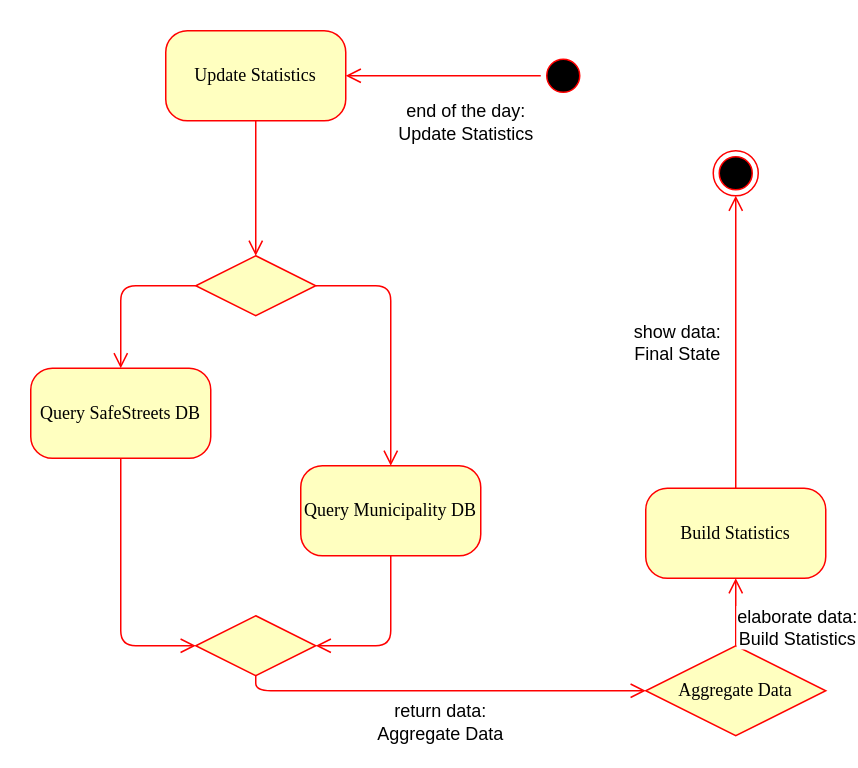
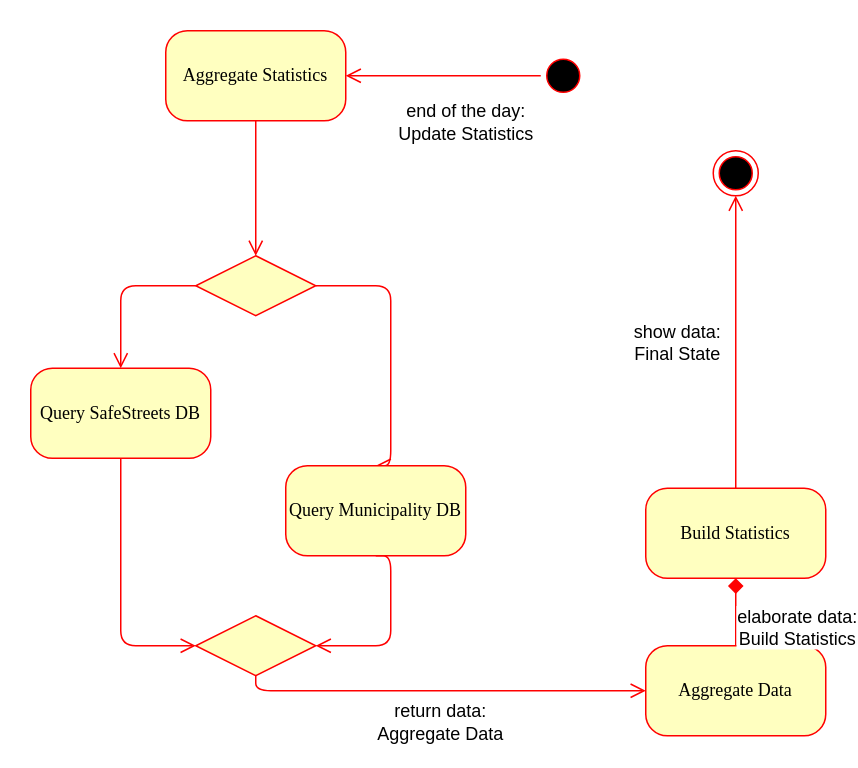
  <mxCell id="0" />
  <mxCell id="1" parent="0" />
  <mxCell id="2" value="" style="ellipse;html=1;shape=startState;fillColor=#000000;strokeColor=#ff0000;rounded=1;shadow=0;comic=0;labelBackgroundColor=none;fontFamily=Verdana;fontSize=12;fontColor=#000000;align=center;direction=south;" parent="1" vertex="1"><mxGeometry x="360" y="35" width="30" height="30" as="geometry" /></mxCell>
- <mxCell id="3" value="Update Statistics" style="rounded=1;whiteSpace=wrap;html=1;arcSize=24;fillColor=#ffffc0;strokeColor=#ff0000;shadow=0;comic=0;labelBackgroundColor=none;fontFamily=Verdana;fontSize=12;fontColor=#000000;align=center;" parent="1" vertex="1"><mxGeometry x="110" y="20" width="120" height="60" as="geometry" /></mxCell>
+ <mxCell id="3" value="Aggregate Statistics" style="rounded=1;whiteSpace=wrap;html=1;arcSize=24;fillColor=#ffffc0;strokeColor=#ff0000;shadow=0;comic=0;labelBackgroundColor=none;fontFamily=Verdana;fontSize=12;fontColor=#000000;align=center;" parent="1" vertex="1"><mxGeometry x="110" y="20" width="120" height="60" as="geometry" /></mxCell>
  <mxCell id="4" style="edgeStyle=orthogonalEdgeStyle;html=1;labelBackgroundColor=none;endArrow=open;endSize=8;strokeColor=#ff0000;fontFamily=Verdana;fontSize=12;align=left;" parent="1" source="2" target="3" edge="1"><mxGeometry relative="1" as="geometry" /></mxCell>
  <mxCell id="5" value="end of the day:&lt;br&gt;Update Statistics" style="text;html=1;resizable=0;points=[];align=center;verticalAlign=middle;labelBackgroundColor=#ffffff;" parent="4" vertex="1" connectable="0"><mxGeometry x="-0.25" y="2" relative="1" as="geometry"><mxPoint x="-2" y="28" as="offset" /></mxGeometry></mxCell>
  <mxCell id="6" value="" style="ellipse;html=1;shape=endState;fillColor=#000000;strokeColor=#ff0000;rounded=1;shadow=0;comic=0;labelBackgroundColor=none;fontFamily=Verdana;fontSize=12;fontColor=#000000;align=center;" parent="1" vertex="1"><mxGeometry x="475" y="100" width="30" height="30" as="geometry" /></mxCell>
  <mxCell id="7" value="" style="rhombus;whiteSpace=wrap;html=1;fillColor=#FFFFC0;strokeColor=#FF0000;" parent="1" vertex="1"><mxGeometry x="130" y="170" width="80" height="40" as="geometry" /></mxCell>
  <mxCell id="8" style="edgeStyle=elbowEdgeStyle;html=1;labelBackgroundColor=none;endArrow=open;endSize=8;strokeColor=#ff0000;fontFamily=Verdana;fontSize=12;align=left;exitX=0.25;exitY=1;" parent="1" edge="1"><mxGeometry relative="1" as="geometry"><mxPoint x="170" y="80" as="sourcePoint" /><mxPoint x="170" y="170" as="targetPoint" /></mxGeometry></mxCell>
  <mxCell id="9" style="edgeStyle=elbowEdgeStyle;html=1;labelBackgroundColor=none;endArrow=open;endSize=8;strokeColor=#ff0000;fontFamily=Verdana;fontSize=12;align=left;exitX=0;exitY=0.5;exitDx=0;exitDy=0;entryX=0.5;entryY=0;entryDx=0;entryDy=0;" parent="1" source="7" target="12" edge="1"><mxGeometry relative="1" as="geometry"><mxPoint x="60" y="190" as="sourcePoint" /><mxPoint x="80" y="290" as="targetPoint" /><Array as="points"><mxPoint x="80" y="260" /><mxPoint x="60" y="200" /></Array></mxGeometry></mxCell>
  <mxCell id="10" style="edgeStyle=elbowEdgeStyle;html=1;labelBackgroundColor=none;endArrow=open;endSize=8;strokeColor=#ff0000;fontFamily=Verdana;fontSize=12;align=left;exitX=1;exitY=0.5;exitDx=0;exitDy=0;entryX=0.5;entryY=0;entryDx=0;entryDy=0;" parent="1" source="7" target="11" edge="1"><mxGeometry relative="1" as="geometry"><mxPoint x="270" y="190" as="sourcePoint" /><mxPoint x="260" y="290" as="targetPoint" /><Array as="points"><mxPoint x="260" y="270" /><mxPoint x="270" y="200" /></Array></mxGeometry></mxCell>
- <mxCell id="11" value="Query Municipality DB" style="rounded=1;whiteSpace=wrap;html=1;arcSize=24;fillColor=#ffffc0;strokeColor=#ff0000;shadow=0;comic=0;labelBackgroundColor=none;fontFamily=Verdana;fontSize=12;fontColor=#000000;align=center;" parent="1" vertex="1"><mxGeometry x="200" y="310" width="120" height="60" as="geometry" /></mxCell>
+ <mxCell id="11" value="Query Municipality DB" style="rounded=1;whiteSpace=wrap;html=1;arcSize=24;fillColor=#ffffc0;strokeColor=#ff0000;shadow=0;comic=0;labelBackgroundColor=none;fontFamily=Verdana;fontSize=12;fontColor=#000000;align=center;" parent="1" vertex="1"><mxGeometry x="190" y="310" width="120" height="60" as="geometry" /></mxCell>
  <mxCell id="12" value="Query SafeStreets DB" style="rounded=1;whiteSpace=wrap;html=1;arcSize=24;fillColor=#ffffc0;strokeColor=#ff0000;shadow=0;comic=0;labelBackgroundColor=none;fontFamily=Verdana;fontSize=12;fontColor=#000000;align=center;" parent="1" vertex="1"><mxGeometry x="20" y="245" width="120" height="60" as="geometry" /></mxCell>
- <mxCell id="13" value="Aggregate Data" style="rhombus;whiteSpace=wrap;html=1;arcSize=24;fillColor=#ffffc0;strokeColor=#ff0000;shadow=0;comic=0;labelBackgroundColor=none;fontFamily=Verdana;fontSize=12;fontColor=#000000;align=center;" parent="1" vertex="1"><mxGeometry x="430" y="430" width="120" height="60" as="geometry" /></mxCell>
+ <mxCell id="13" value="Aggregate Data" style="rounded=1;whiteSpace=wrap;html=1;arcSize=24;fillColor=#ffffc0;strokeColor=#ff0000;shadow=0;comic=0;labelBackgroundColor=none;fontFamily=Verdana;fontSize=12;fontColor=#000000;align=center;" parent="1" vertex="1"><mxGeometry x="430" y="430" width="120" height="60" as="geometry" /></mxCell>
  <mxCell id="14" value="" style="rhombus;whiteSpace=wrap;html=1;fillColor=#FFFFC0;strokeColor=#FF0000;" parent="1" vertex="1"><mxGeometry x="130" y="410" width="80" height="40" as="geometry" /></mxCell>
  <mxCell id="15" style="edgeStyle=elbowEdgeStyle;html=1;labelBackgroundColor=none;endArrow=open;endSize=8;strokeColor=#ff0000;fontFamily=Verdana;fontSize=12;align=left;exitX=0.5;exitY=1;exitDx=0;exitDy=0;entryX=0;entryY=0.5;entryDx=0;entryDy=0;" parent="1" source="12" target="14" edge="1"><mxGeometry relative="1" as="geometry"><mxPoint x="79.5" y="370" as="sourcePoint" /><mxPoint x="150" y="420" as="targetPoint" /><Array as="points"><mxPoint x="80" y="420" /><mxPoint x="150" y="400" /></Array></mxGeometry></mxCell>
  <mxCell id="16" style="edgeStyle=elbowEdgeStyle;html=1;labelBackgroundColor=none;endArrow=open;endSize=8;strokeColor=#ff0000;fontFamily=Verdana;fontSize=12;align=left;exitX=0.5;exitY=1;exitDx=0;exitDy=0;entryX=1;entryY=0.5;entryDx=0;entryDy=0;" parent="1" source="11" target="14" edge="1"><mxGeometry relative="1" as="geometry"><mxPoint x="190" y="360" as="sourcePoint" /><mxPoint x="190" y="450" as="targetPoint" /><Array as="points"><mxPoint x="260" y="420" /><mxPoint x="190" y="400" /></Array></mxGeometry></mxCell>
  <mxCell id="17" style="edgeStyle=elbowEdgeStyle;html=1;labelBackgroundColor=none;endArrow=open;endSize=8;strokeColor=#ff0000;fontFamily=Verdana;fontSize=12;align=left;entryX=0;entryY=0.5;entryDx=0;entryDy=0;exitX=0.5;exitY=1;exitDx=0;exitDy=0;" parent="1" source="14" target="13" edge="1"><mxGeometry relative="1" as="geometry"><mxPoint x="170" y="460" as="sourcePoint" /><mxPoint x="319.5" y="535" as="targetPoint" /><Array as="points"><mxPoint x="170" y="460" /></Array></mxGeometry></mxCell>
  <mxCell id="18" value="return data:&lt;br&gt;Aggregate Data" style="text;html=1;resizable=0;points=[];align=center;verticalAlign=middle;labelBackgroundColor=#ffffff;" parent="17" vertex="1" connectable="0"><mxGeometry x="0.282" relative="1" as="geometry"><mxPoint x="-41" y="20" as="offset" /></mxGeometry></mxCell>
  <mxCell id="19" value="Build Statistics" style="rounded=1;whiteSpace=wrap;html=1;arcSize=24;fillColor=#ffffc0;strokeColor=#ff0000;shadow=0;comic=0;labelBackgroundColor=none;fontFamily=Verdana;fontSize=12;fontColor=#000000;align=center;" parent="1" vertex="1"><mxGeometry x="430" y="325" width="120" height="60" as="geometry" /></mxCell>
- <mxCell id="20" style="edgeStyle=elbowEdgeStyle;html=1;labelBackgroundColor=none;endArrow=open;endSize=8;strokeColor=#ff0000;fontFamily=Verdana;fontSize=12;align=left;exitX=0.5;exitY=0;exitDx=0;exitDy=0;entryX=0.5;entryY=1;entryDx=0;entryDy=0;" parent="1" source="13" target="19" edge="1"><mxGeometry relative="1" as="geometry"><mxPoint x="530" y="295" as="sourcePoint" /><mxPoint x="530" y="385" as="targetPoint" /></mxGeometry></mxCell>
+ <mxCell id="20" style="edgeStyle=elbowEdgeStyle;html=1;labelBackgroundColor=none;endArrow=diamond;endSize=8;strokeColor=#ff0000;fontFamily=Verdana;fontSize=12;align=left;exitX=0.5;exitY=0;exitDx=0;exitDy=0;entryX=0.5;entryY=1;entryDx=0;entryDy=0;" parent="1" source="13" target="19" edge="1"><mxGeometry relative="1" as="geometry"><mxPoint x="530" y="295" as="sourcePoint" /><mxPoint x="530" y="385" as="targetPoint" /></mxGeometry></mxCell>
  <mxCell id="21" value="elaborate data:&lt;br&gt;Build Statistics&lt;br&gt;" style="text;html=1;resizable=0;points=[];align=center;verticalAlign=middle;labelBackgroundColor=#ffffff;" parent="20" vertex="1" connectable="0"><mxGeometry x="0.163" y="3" relative="1" as="geometry"><mxPoint x="43" y="13" as="offset" /></mxGeometry></mxCell>
  <mxCell id="22" style="edgeStyle=elbowEdgeStyle;html=1;labelBackgroundColor=none;endArrow=open;endSize=8;strokeColor=#ff0000;fontFamily=Verdana;fontSize=12;align=left;exitX=0.5;exitY=0;exitDx=0;exitDy=0;entryX=0.5;entryY=1;entryDx=0;entryDy=0;" parent="1" source="19" target="6" edge="1"><mxGeometry relative="1" as="geometry"><mxPoint x="620" y="225" as="sourcePoint" /><mxPoint x="620" y="315" as="targetPoint" /></mxGeometry></mxCell>
  <mxCell id="23" value="show data:&lt;br&gt;Final State" style="text;html=1;resizable=0;points=[];align=center;verticalAlign=middle;labelBackgroundColor=#ffffff;" parent="22" vertex="1" connectable="0"><mxGeometry y="24" relative="1" as="geometry"><mxPoint x="-16" as="offset" /></mxGeometry></mxCell>
